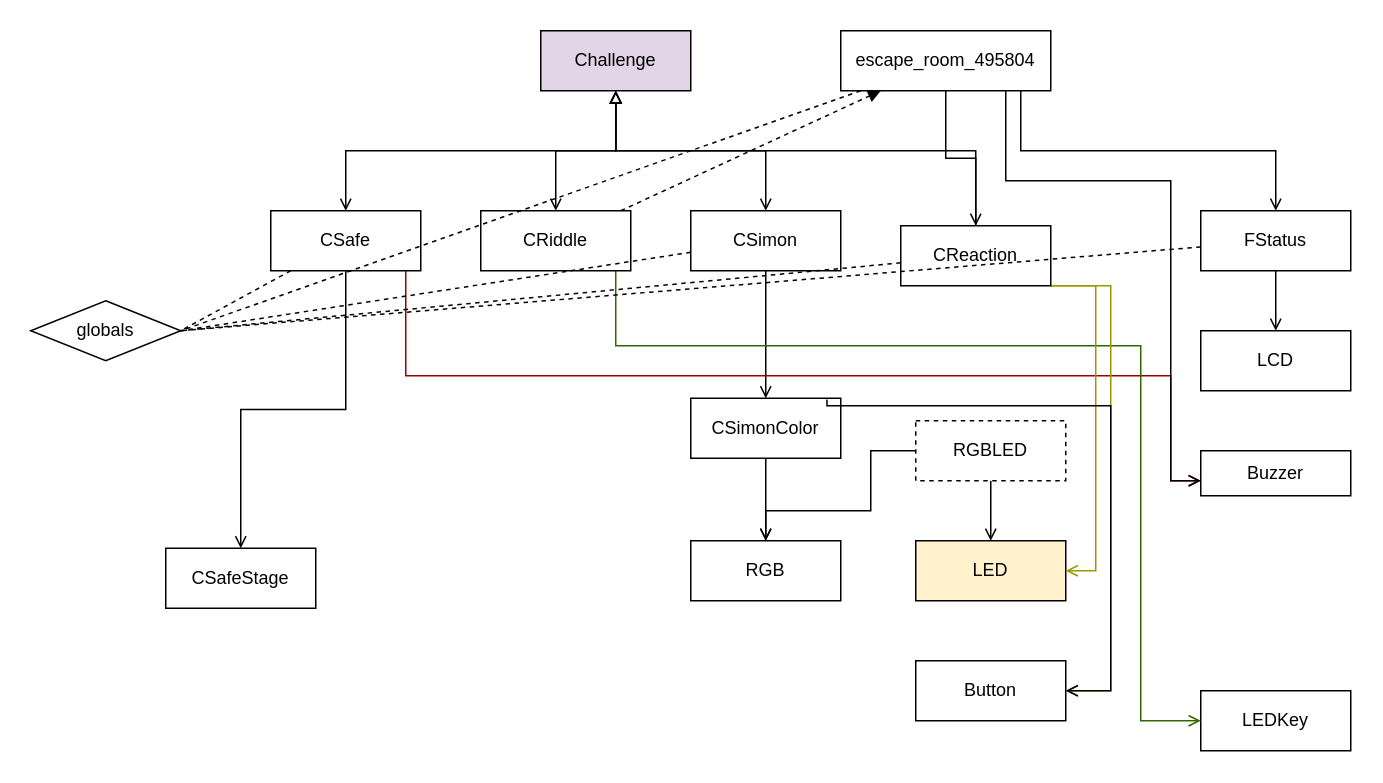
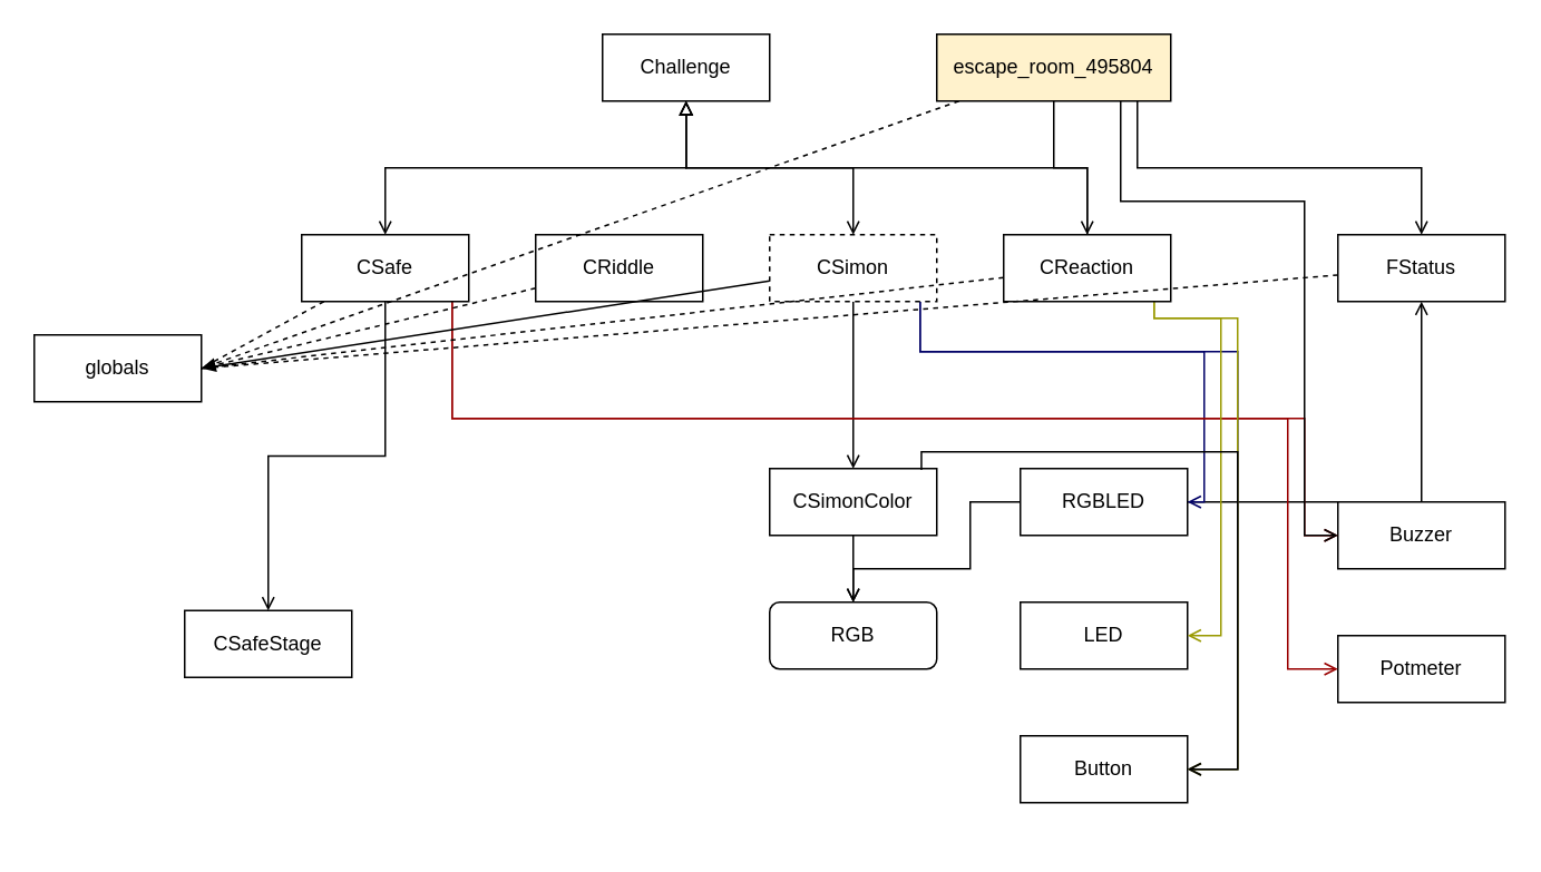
  <mxCell id="0" />
  <mxCell id="1" parent="0" />
- <mxCell id="2" value="globals" style="rhombus;whiteSpace=wrap;html=1;" vertex="1" parent="1"><mxGeometry x="20" y="200" width="100" height="40" as="geometry" /></mxCell>
- <mxCell id="3" value="escape_room_495804" style="rounded=0;whiteSpace=wrap;html=1;" vertex="1" parent="1"><mxGeometry x="560" y="20" width="140" height="40" as="geometry" /></mxCell>
- <mxCell id="4" value="RGB" style="rounded=0;whiteSpace=wrap;html=1;" vertex="1" parent="1"><mxGeometry x="460" y="360" width="100" height="40" as="geometry" /></mxCell>
- <mxCell id="5" style="edgeStyle=orthogonalEdgeStyle;rounded=0;orthogonalLoop=1;jettySize=auto;html=1;startArrow=none;startFill=0;endArrow=open;endFill=0;" edge="1" parent="1" source="6" target="9"><mxGeometry relative="1" as="geometry" /></mxCell>
- <mxCell id="6" value="RGBLED" style="rounded=0;whiteSpace=wrap;html=1;dashed=1;" vertex="1" parent="1"><mxGeometry x="610" y="280" width="100" height="40" as="geometry" /></mxCell>
- <mxCell id="8" value="LEDKey" style="rounded=0;whiteSpace=wrap;html=1;" vertex="1" parent="1"><mxGeometry x="800" y="460" width="100" height="40" as="geometry" /></mxCell>
- <mxCell id="9" value="LED" style="rounded=0;whiteSpace=wrap;html=1;fillColor=#fff2cc;" vertex="1" parent="1"><mxGeometry x="610" y="360" width="100" height="40" as="geometry" /></mxCell>
- <mxCell id="10" value="LCD" style="rounded=0;whiteSpace=wrap;html=1;" vertex="1" parent="1"><mxGeometry x="800" y="220" width="100" height="40" as="geometry" /></mxCell>
- <mxCell id="11" value="Buzzer" style="rounded=0;whiteSpace=wrap;html=1;" vertex="1" parent="1"><mxGeometry x="800" y="300" width="100" height="30" as="geometry" /></mxCell>
+ <mxCell id="2" value="globals" style="rounded=0;whiteSpace=wrap;html=1;" vertex="1" parent="1"><mxGeometry x="20" y="200" width="100" height="40" as="geometry" /></mxCell>
+ <mxCell id="3" value="escape_room_495804" style="rounded=0;whiteSpace=wrap;html=1;fillColor=#fff2cc;" vertex="1" parent="1"><mxGeometry x="560" y="20" width="140" height="40" as="geometry" /></mxCell>
+ <mxCell id="4" value="RGB" style="whiteSpace=wrap;html=1;rounded=1;" vertex="1" parent="1"><mxGeometry x="460" y="360" width="100" height="40" as="geometry" /></mxCell>
+ <mxCell id="5" style="edgeStyle=orthogonalEdgeStyle;rounded=0;orthogonalLoop=1;jettySize=auto;html=1;startArrow=none;startFill=0;endArrow=open;endFill=0;" edge="1" parent="1" source="6" target="35"><mxGeometry relative="1" as="geometry" /></mxCell>
+ <mxCell id="6" value="RGBLED" style="rounded=0;whiteSpace=wrap;html=1;" vertex="1" parent="1"><mxGeometry x="610" y="280" width="100" height="40" as="geometry" /></mxCell>
+ <mxCell id="7" value="Potmeter" style="rounded=0;whiteSpace=wrap;html=1;" vertex="1" parent="1"><mxGeometry x="800" y="380" width="100" height="40" as="geometry" /></mxCell>
+ <mxCell id="9" value="LED" style="rounded=0;whiteSpace=wrap;html=1;" vertex="1" parent="1"><mxGeometry x="610" y="360" width="100" height="40" as="geometry" /></mxCell>
+ <mxCell id="11" value="Buzzer" style="rounded=0;whiteSpace=wrap;html=1;" vertex="1" parent="1"><mxGeometry x="800" y="300" width="100" height="40" as="geometry" /></mxCell>
  <mxCell id="12" value="Button" style="rounded=0;whiteSpace=wrap;html=1;" vertex="1" parent="1"><mxGeometry x="610" y="440" width="100" height="40" as="geometry" /></mxCell>
  <mxCell id="13" style="edgeStyle=orthogonalEdgeStyle;rounded=0;orthogonalLoop=1;jettySize=auto;html=1;endArrow=block;endFill=0;startArrow=open;startFill=0;" edge="1" parent="1" source="17" target="32"><mxGeometry relative="1" as="geometry"><Array as="points"><mxPoint x="510" y="100" /><mxPoint x="410" y="100" /></Array></mxGeometry></mxCell>
  <mxCell id="14" style="edgeStyle=orthogonalEdgeStyle;rounded=0;orthogonalLoop=1;jettySize=auto;html=1;startArrow=none;startFill=0;endArrow=open;endFill=0;" edge="1" parent="1" source="17" target="37"><mxGeometry relative="1" as="geometry" /></mxCell>
- <mxCell id="17" value="CSimon" style="rounded=0;whiteSpace=wrap;html=1;" vertex="1" parent="1"><mxGeometry x="460" y="140" width="100" height="40" as="geometry" /></mxCell>
+ <mxCell id="15" style="edgeStyle=orthogonalEdgeStyle;rounded=0;orthogonalLoop=1;jettySize=auto;html=1;startArrow=none;startFill=0;endArrow=open;endFill=0;strokeColor=#000066;" edge="1" parent="1" source="17" target="6"><mxGeometry relative="1" as="geometry"><Array as="points"><mxPoint x="550" y="210" /><mxPoint x="720" y="210" /><mxPoint x="720" y="300" /></Array></mxGeometry></mxCell>
+ <mxCell id="16" style="edgeStyle=orthogonalEdgeStyle;rounded=0;orthogonalLoop=1;jettySize=auto;html=1;startArrow=none;startFill=0;endArrow=open;endFill=0;strokeColor=#000066;" edge="1" parent="1" source="17" target="12"><mxGeometry relative="1" as="geometry"><Array as="points"><mxPoint x="550" y="210" /><mxPoint x="740" y="210" /><mxPoint x="740" y="460" /></Array></mxGeometry></mxCell>
+ <mxCell id="17" value="CSimon" style="rounded=0;whiteSpace=wrap;html=1;dashed=1;" vertex="1" parent="1"><mxGeometry x="460" y="140" width="100" height="40" as="geometry" /></mxCell>
  <mxCell id="18" style="edgeStyle=orthogonalEdgeStyle;rounded=0;orthogonalLoop=1;jettySize=auto;html=1;entryX=0.5;entryY=1;entryDx=0;entryDy=0;endArrow=block;endFill=0;startArrow=open;startFill=0;" edge="1" parent="1" source="23" target="32"><mxGeometry relative="1" as="geometry"><Array as="points"><mxPoint x="230" y="100" /><mxPoint x="410" y="100" /></Array></mxGeometry></mxCell>
  <mxCell id="19" style="edgeStyle=orthogonalEdgeStyle;rounded=0;orthogonalLoop=1;jettySize=auto;html=1;startArrow=none;startFill=0;endArrow=open;endFill=0;" edge="1" parent="1" source="23" target="38"><mxGeometry relative="1" as="geometry" /></mxCell>
  <mxCell id="20" style="edgeStyle=orthogonalEdgeStyle;rounded=0;orthogonalLoop=1;jettySize=auto;html=1;startArrow=none;startFill=0;endArrow=open;endFill=0;strokeColor=#990000;" edge="1" parent="1" source="23" target="11"><mxGeometry relative="1" as="geometry"><Array as="points"><mxPoint x="270" y="250" /><mxPoint x="780" y="250" /><mxPoint x="780" y="320" /></Array></mxGeometry></mxCell>
+ <mxCell id="21" style="edgeStyle=orthogonalEdgeStyle;rounded=0;orthogonalLoop=1;jettySize=auto;html=1;startArrow=none;startFill=0;endArrow=open;endFill=0;strokeColor=#990000;" edge="1" parent="1" source="23" target="7"><mxGeometry relative="1" as="geometry"><Array as="points"><mxPoint x="270" y="250" /><mxPoint x="770" y="250" /><mxPoint x="770" y="400" /></Array></mxGeometry></mxCell>
  <mxCell id="22" style="rounded=0;orthogonalLoop=1;jettySize=auto;html=1;startArrow=none;startFill=0;endArrow=none;endFill=0;dashed=1;entryX=1;entryY=0.5;entryDx=0;entryDy=0;" edge="1" parent="1" source="23" target="2"><mxGeometry relative="1" as="geometry" /></mxCell>
  <mxCell id="23" value="CSafe" style="rounded=0;whiteSpace=wrap;html=1;" vertex="1" parent="1"><mxGeometry x="180" y="140" width="100" height="40" as="geometry" /></mxCell>
- <mxCell id="24" style="edgeStyle=orthogonalEdgeStyle;rounded=0;orthogonalLoop=1;jettySize=auto;html=1;endArrow=block;endFill=0;startArrow=open;startFill=0;" edge="1" parent="1" source="26" target="32"><mxGeometry relative="1" as="geometry"><Array as="points"><mxPoint x="370" y="100" /><mxPoint x="410" y="100" /></Array></mxGeometry></mxCell>
- <mxCell id="25" style="edgeStyle=orthogonalEdgeStyle;rounded=0;orthogonalLoop=1;jettySize=auto;html=1;startArrow=none;startFill=0;endArrow=open;endFill=0;strokeColor=#336600;" edge="1" parent="1" source="26" target="8"><mxGeometry relative="1" as="geometry"><Array as="points"><mxPoint x="410" y="230" /><mxPoint x="760" y="230" /><mxPoint x="760" y="480" /></Array></mxGeometry></mxCell>
  <mxCell id="26" value="CRiddle" style="rounded=0;whiteSpace=wrap;html=1;" vertex="1" parent="1"><mxGeometry x="320" y="140" width="100" height="40" as="geometry" /></mxCell>
  <mxCell id="27" style="edgeStyle=orthogonalEdgeStyle;rounded=0;orthogonalLoop=1;jettySize=auto;html=1;endArrow=block;endFill=0;" edge="1" parent="1" source="31" target="32"><mxGeometry relative="1" as="geometry"><Array as="points"><mxPoint x="650" y="100" /><mxPoint x="410" y="100" /></Array></mxGeometry></mxCell>
  <mxCell id="28" style="edgeStyle=orthogonalEdgeStyle;rounded=0;orthogonalLoop=1;jettySize=auto;html=1;endArrow=none;endFill=0;startArrow=open;startFill=0;" edge="1" parent="1" source="31" target="3"><mxGeometry relative="1" as="geometry" /></mxCell>
  <mxCell id="29" style="edgeStyle=orthogonalEdgeStyle;rounded=0;orthogonalLoop=1;jettySize=auto;html=1;startArrow=none;startFill=0;endArrow=open;endFill=0;strokeColor=#999900;" edge="1" parent="1" source="31" target="9"><mxGeometry relative="1" as="geometry"><Array as="points"><mxPoint x="690" y="190" /><mxPoint x="730" y="190" /><mxPoint x="730" y="380" /></Array></mxGeometry></mxCell>
  <mxCell id="30" style="edgeStyle=orthogonalEdgeStyle;rounded=0;orthogonalLoop=1;jettySize=auto;html=1;startArrow=none;startFill=0;endArrow=open;endFill=0;strokeColor=#999900;" edge="1" parent="1" source="31" target="12"><mxGeometry relative="1" as="geometry"><Array as="points"><mxPoint x="690" y="190" /><mxPoint x="740" y="190" /><mxPoint x="740" y="460" /></Array></mxGeometry></mxCell>
- <mxCell id="31" value="CReaction" style="rounded=0;whiteSpace=wrap;html=1;" vertex="1" parent="1"><mxGeometry x="600" y="150" width="100" height="40" as="geometry" /></mxCell>
- <mxCell id="32" value="Challenge" style="rounded=0;whiteSpace=wrap;html=1;fillColor=#e1d5e7;" vertex="1" parent="1"><mxGeometry x="360" y="20" width="100" height="40" as="geometry" /></mxCell>
+ <mxCell id="31" value="CReaction" style="rounded=0;whiteSpace=wrap;html=1;" vertex="1" parent="1"><mxGeometry x="600" y="140" width="100" height="40" as="geometry" /></mxCell>
+ <mxCell id="32" value="Challenge" style="rounded=0;whiteSpace=wrap;html=1;" vertex="1" parent="1"><mxGeometry x="360" y="20" width="100" height="40" as="geometry" /></mxCell>
  <mxCell id="33" style="edgeStyle=orthogonalEdgeStyle;rounded=0;orthogonalLoop=1;jettySize=auto;html=1;startArrow=open;startFill=0;endArrow=none;endFill=0;" edge="1" parent="1" source="35" target="3"><mxGeometry relative="1" as="geometry"><Array as="points"><mxPoint x="850" y="100" /><mxPoint x="680" y="100" /></Array></mxGeometry></mxCell>
- <mxCell id="34" style="edgeStyle=orthogonalEdgeStyle;rounded=0;orthogonalLoop=1;jettySize=auto;html=1;startArrow=none;startFill=0;endArrow=open;endFill=0;" edge="1" parent="1" source="35" target="10"><mxGeometry relative="1" as="geometry" /></mxCell>
  <mxCell id="35" value="FStatus" style="rounded=0;whiteSpace=wrap;html=1;" vertex="1" parent="1"><mxGeometry x="800" y="140" width="100" height="40" as="geometry" /></mxCell>
  <mxCell id="36" style="edgeStyle=orthogonalEdgeStyle;rounded=0;orthogonalLoop=1;jettySize=auto;html=1;startArrow=none;startFill=0;endArrow=open;endFill=0;" edge="1" parent="1" source="37" target="4"><mxGeometry relative="1" as="geometry" /></mxCell>
- <mxCell id="37" value="CSimonColor" style="rounded=0;whiteSpace=wrap;html=1;" vertex="1" parent="1"><mxGeometry x="460" y="265" width="100" height="40" as="geometry" /></mxCell>
+ <mxCell id="37" value="CSimonColor" style="rounded=0;whiteSpace=wrap;html=1;" vertex="1" parent="1"><mxGeometry x="460" y="280" width="100" height="40" as="geometry" /></mxCell>
  <mxCell id="38" value="CSafeStage" style="rounded=0;whiteSpace=wrap;html=1;" vertex="1" parent="1"><mxGeometry x="110" y="365" width="100" height="40" as="geometry" /></mxCell>
  <mxCell id="39" style="edgeStyle=none;rounded=0;orthogonalLoop=1;jettySize=auto;html=1;dashed=1;startArrow=none;startFill=0;endArrow=none;endFill=0;entryX=1;entryY=0.5;entryDx=0;entryDy=0;" edge="1" parent="1" source="31" target="2"><mxGeometry relative="1" as="geometry" /></mxCell>
- <mxCell id="40" style="edgeStyle=none;rounded=0;orthogonalLoop=1;jettySize=auto;html=1;dashed=1;startArrow=none;startFill=0;endArrow=none;endFill=0;entryX=1;entryY=0.5;entryDx=0;entryDy=0;" edge="1" parent="1" source="17" target="2"><mxGeometry relative="1" as="geometry" /></mxCell>
+ <mxCell id="40" style="edgeStyle=none;rounded=0;orthogonalLoop=1;jettySize=auto;html=1;dashed=0;startArrow=none;startFill=0;endArrow=none;endFill=0;entryX=1;entryY=0.5;entryDx=0;entryDy=0;" edge="1" parent="1" source="17" target="2"><mxGeometry relative="1" as="geometry" /></mxCell>
  <mxCell id="41" style="edgeStyle=none;rounded=0;orthogonalLoop=1;jettySize=auto;html=1;dashed=1;startArrow=none;startFill=0;endArrow=none;endFill=0;entryX=1;entryY=0.5;entryDx=0;entryDy=0;" edge="1" parent="1" source="3" target="2"><mxGeometry relative="1" as="geometry" /></mxCell>
  <mxCell id="42" style="edgeStyle=orthogonalEdgeStyle;rounded=0;orthogonalLoop=1;jettySize=auto;html=1;startArrow=none;startFill=0;endArrow=open;endFill=0;" edge="1" parent="1" source="3" target="11"><mxGeometry relative="1" as="geometry"><Array as="points"><mxPoint x="670" y="120" /><mxPoint x="780" y="120" /><mxPoint x="780" y="320" /></Array></mxGeometry></mxCell>
  <mxCell id="43" style="edgeStyle=none;rounded=0;orthogonalLoop=1;jettySize=auto;html=1;entryX=1;entryY=0.5;entryDx=0;entryDy=0;dashed=1;startArrow=none;startFill=0;endArrow=none;endFill=0;" edge="1" parent="1" source="35" target="2"><mxGeometry relative="1" as="geometry" /></mxCell>
  <mxCell id="44" style="edgeStyle=orthogonalEdgeStyle;rounded=0;orthogonalLoop=1;jettySize=auto;html=1;startArrow=none;startFill=0;endArrow=open;endFill=0;exitX=0;exitY=0.5;exitDx=0;exitDy=0;entryX=0.5;entryY=0;entryDx=0;entryDy=0;" edge="1" parent="1" source="6" target="4"><mxGeometry relative="1" as="geometry"><mxPoint x="670" y="330" as="sourcePoint" /><mxPoint x="670" y="370" as="targetPoint" /><Array as="points"><mxPoint x="580" y="300" /><mxPoint x="580" y="340" /><mxPoint x="510" y="340" /></Array></mxGeometry></mxCell>
- <mxCell id="45" style="edgeStyle=none;rounded=0;orthogonalLoop=1;jettySize=auto;html=1;dashed=1;startArrow=none;startFill=0;endArrow=block;endFill=1;" edge="1" parent="1" source="26" target="3"><mxGeometry relative="1" as="geometry" /></mxCell>
+ <mxCell id="45" style="edgeStyle=none;rounded=0;orthogonalLoop=1;jettySize=auto;html=1;dashed=1;startArrow=none;startFill=0;endArrow=block;endFill=1;entryX=1;entryY=0.5;entryDx=0;entryDy=0;" edge="1" parent="1" source="26" target="2"><mxGeometry relative="1" as="geometry" /></mxCell>
  <mxCell id="46" style="edgeStyle=orthogonalEdgeStyle;rounded=0;orthogonalLoop=1;jettySize=auto;html=1;startArrow=none;startFill=0;endArrow=open;endFill=0;exitX=0.908;exitY=0.021;exitDx=0;exitDy=0;exitPerimeter=0;" edge="1" parent="1" source="37"><mxGeometry relative="1" as="geometry"><mxPoint x="520" y="330" as="sourcePoint" /><mxPoint x="710" y="460" as="targetPoint" /><Array as="points"><mxPoint x="551" y="270" /><mxPoint x="740" y="270" /><mxPoint x="740" y="460" /></Array></mxGeometry></mxCell>
